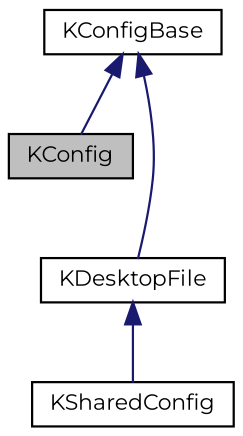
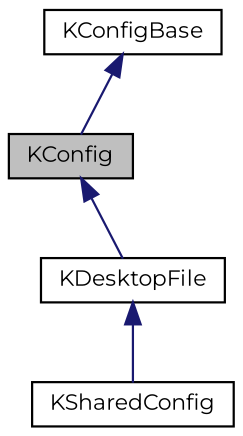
  digraph {
    fontname=Montserrat
    node [color=black fillcolor=white fontname=Montserrat fontsize=10 shape=record style=filled]
    edge [color=midnightblue dir=back fontname=Montserrat fontsize=10 labelfontname=Helvetica labelfontsize=10 style=solid]
    n1 [fillcolor=grey75 fontcolor=black height=0.2 label=KConfig width=0.4]
    n2 [height=0.2 label=KDesktopFile width=0.4]
    n3 [height=0.2 label=KSharedConfig width=0.4]
    n4 [height=0.2 label=KConfigBase width=0.4]
-   n4 -> n2
+   n1 -> n2
    n2 -> n3
    n4 -> n1
  }
